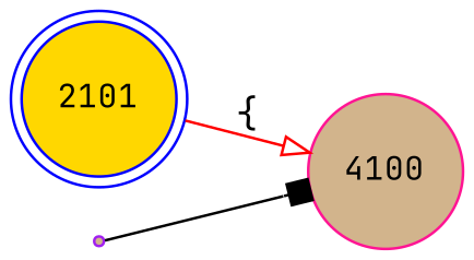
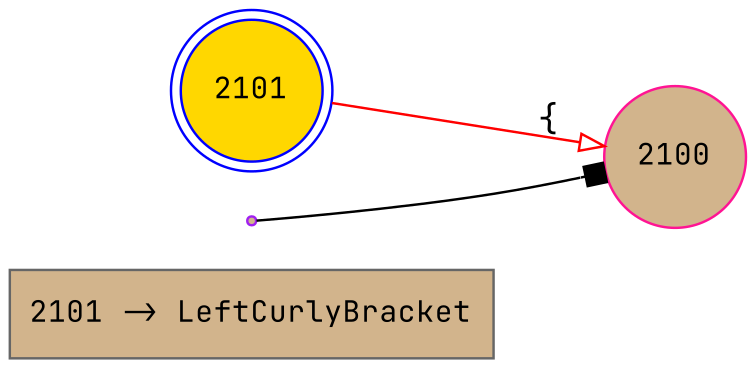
  digraph {
    fontname="JetBrains Mono"
    rankdir=LR
    node [fillcolor=tan fontname="JetBrains Mono" fontsize=12 style=filled]
    edge [fontname="JetBrains Mono"]
-   n2 [color=deeppink label=4100 shape=circle]
+   n1 [color=gray40 label="2101 -> LeftCurlyBracket" shape=rectangle]
+   n2 [color=deeppink label=2100 shape=circle]
    n3 [color=blue fillcolor=gold label=2101 shape=doublecircle]
    n4 [color=purple label=2101 shape=point]
    n3 -> n2 [arrowhead=onormal color=red label="{"]
    n4 -> n2 [arrowhead=box color=black]
  }
